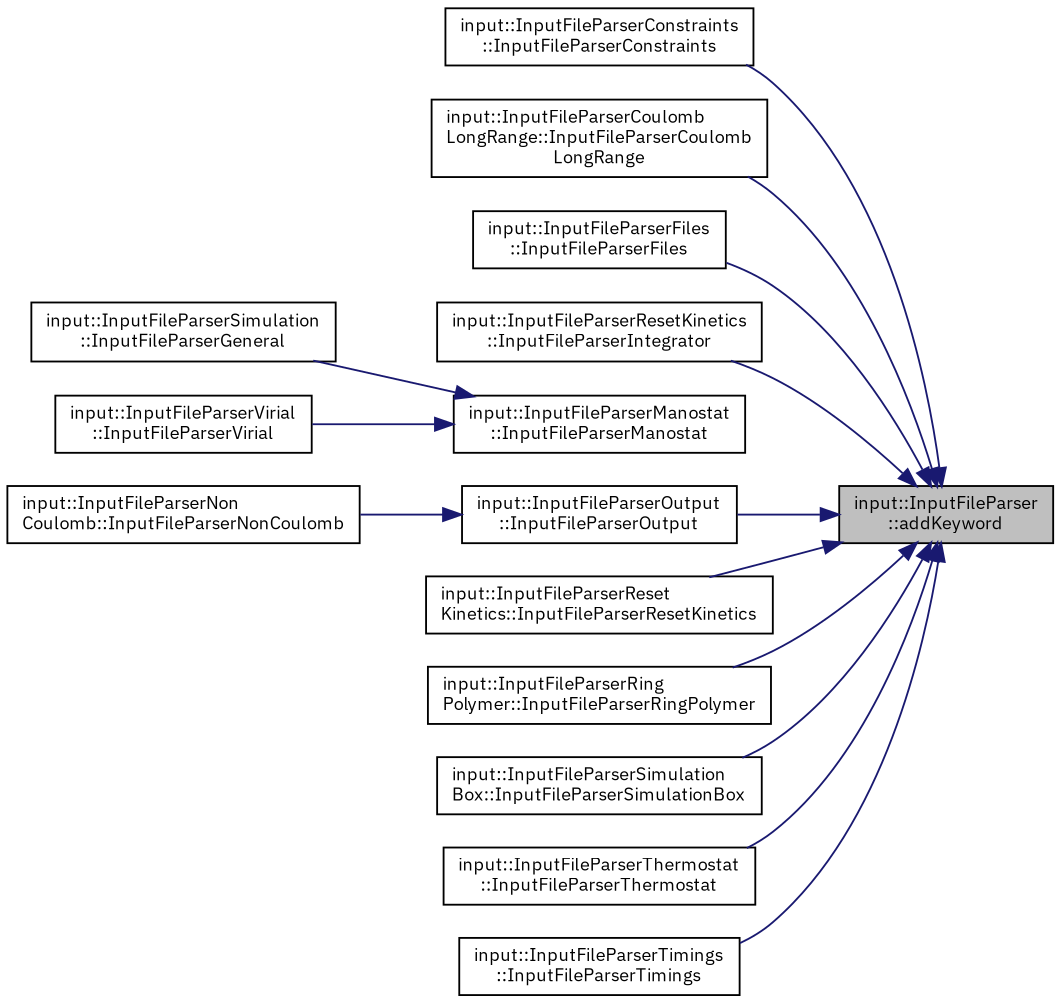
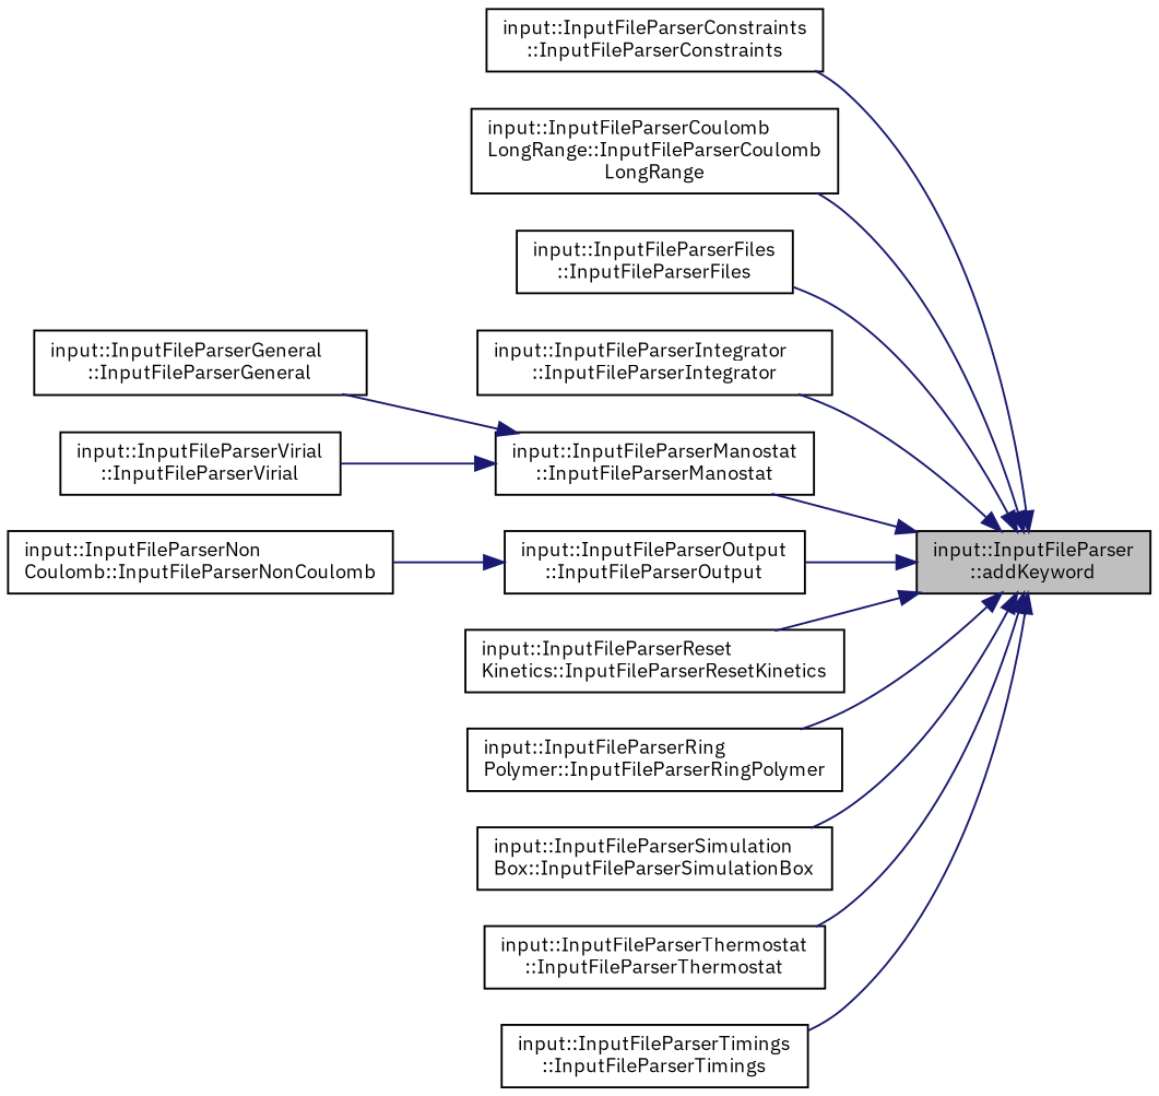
  digraph {
    fontname="IBM Plex Sans"
    rankdir=RL
    node [color=black fillcolor=white fontname="IBM Plex Sans" fontsize=10 shape=record style=filled]
    edge [color=midnightblue dir=back fontname="IBM Plex Sans" fontsize=10 labelfontname=Helvetica labelfontsize=10 style=solid]
    n1 [fillcolor=grey75 fontcolor=black height=0.2 label="input::InputFileParser\l::addKeyword" width=0.4]
    n2 [height=0.2 label="input::InputFileParserConstraints\l::InputFileParserConstraints" width=0.4]
    n3 [height=0.2 label="input::InputFileParserCoulomb\lLongRange::InputFileParserCoulomb\lLongRange" width=0.4]
    n4 [height=0.2 label="input::InputFileParserFiles\l::InputFileParserFiles" width=0.4]
-   n5 [height=0.2 label="input::InputFileParserResetKinetics\l::InputFileParserIntegrator" width=0.4]
+   n5 [height=0.2 label="input::InputFileParserIntegrator\l::InputFileParserIntegrator" width=0.4]
    n6 [height=0.2 label="input::InputFileParserManostat\l::InputFileParserManostat" width=0.4]
    n7 [height=0.2 label="input::InputFileParserOutput\l::InputFileParserOutput" width=0.4]
    n8 [height=0.2 label="input::InputFileParserReset\lKinetics::InputFileParserResetKinetics" width=0.4]
    n9 [height=0.2 label="input::InputFileParserRing\lPolymer::InputFileParserRingPolymer" width=0.4]
    n10 [height=0.2 label="input::InputFileParserSimulation\lBox::InputFileParserSimulationBox" width=0.4]
    n11 [height=0.2 label="input::InputFileParserThermostat\l::InputFileParserThermostat" width=0.4]
    n12 [height=0.2 label="input::InputFileParserTimings\l::InputFileParserTimings" width=0.4]
-   n13 [height=0.2 label="input::InputFileParserSimulation\l::InputFileParserGeneral" width=0.4]
+   n13 [height=0.2 label="input::InputFileParserGeneral\l::InputFileParserGeneral" width=0.4]
    n14 [height=0.2 label="input::InputFileParserVirial\l::InputFileParserVirial" width=0.4]
    n15 [height=0.2 label="input::InputFileParserNon\lCoulomb::InputFileParserNonCoulomb" width=0.4]
    n1 -> n2
    n1 -> n3
    n1 -> n4
    n1 -> n5
+   n1 -> n6
    n1 -> n7
    n1 -> n8
    n1 -> n9
    n1 -> n10
    n1 -> n11
    n1 -> n12
    n6 -> n13
    n6 -> n14
    n7 -> n15
  }
